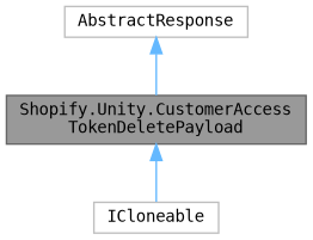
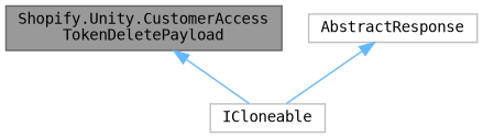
  digraph {
    fontname="DejaVu Sans Mono"
    node [color=grey75 fillcolor=white fontname="DejaVu Sans Mono" fontsize=10 shape=box style=filled]
    edge [color=steelblue1 dir=back fontname="DejaVu Sans Mono" fontsize=10 labelfontname=Helvetica labelfontsize=10 style=solid]
    n1 [color=gray40 fillcolor=grey60 fontcolor=black height=0.2 label="Shopify.Unity.CustomerAccess\lTokenDeletePayload" width=0.4]
    n2 [height=0.2 label=ICloneable width=0.4]
    n3 [height=0.2 label=AbstractResponse width=0.4]
    n1 -> n2
-   n3 -> n1
+   n3 -> n2
  }
